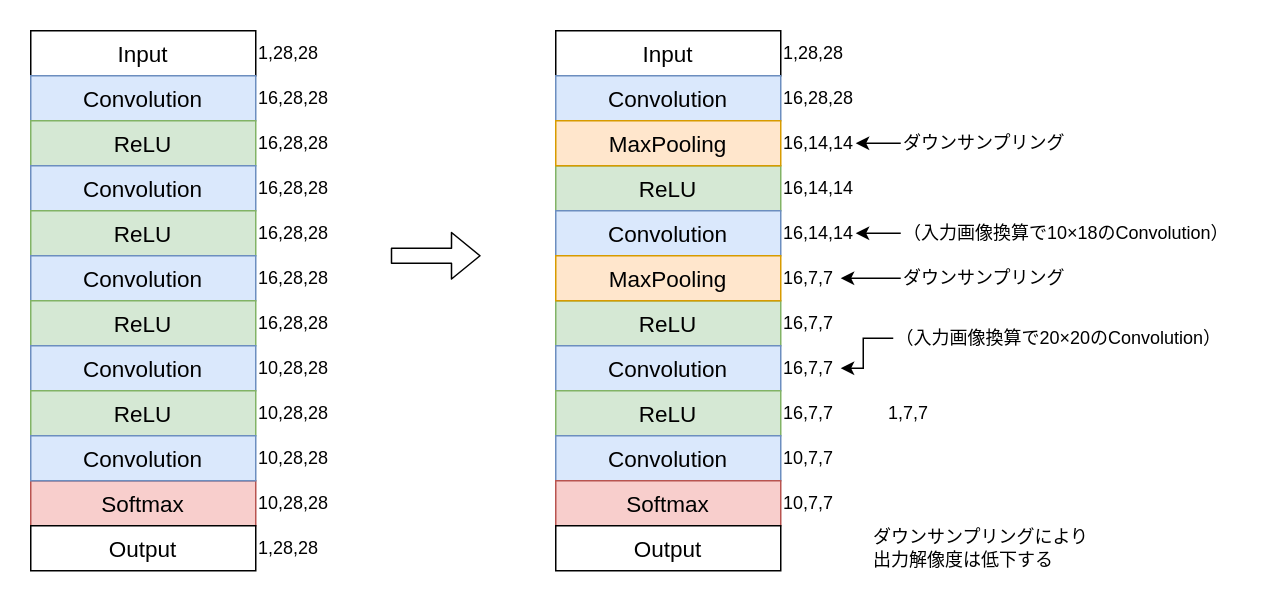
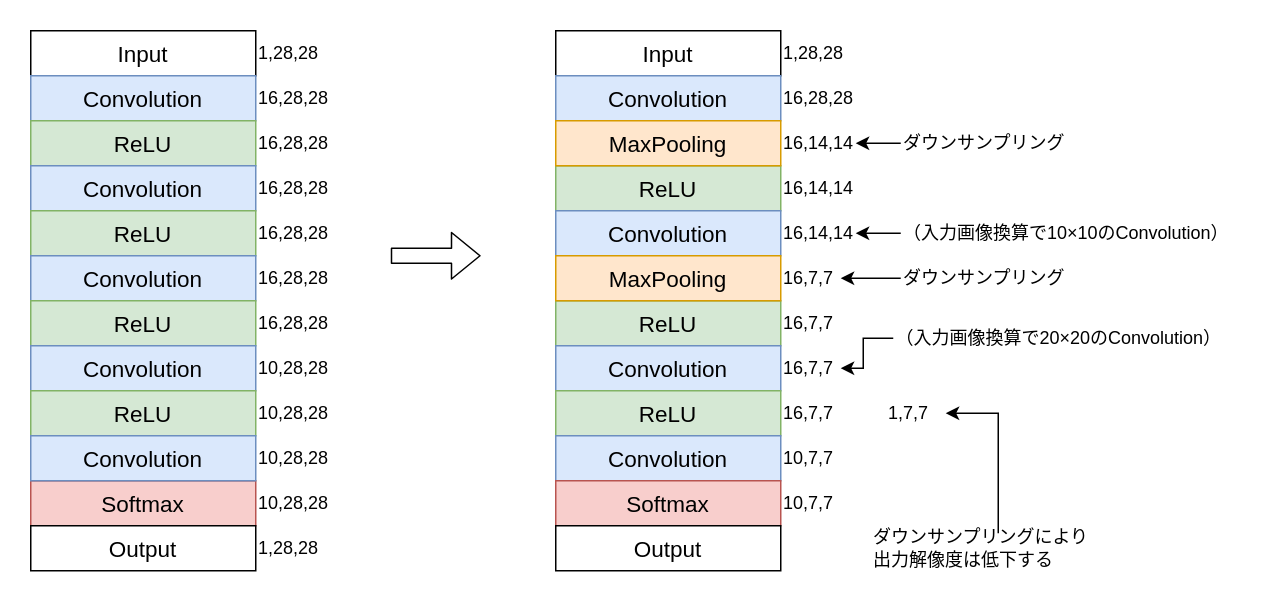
  <mxCell id="0" />
  <mxCell id="1" parent="0" />
  <mxCell id="2" value="&lt;font style=&quot;font-size: 15px&quot;&gt;Input&lt;/font&gt;" style="rounded=0;whiteSpace=wrap;html=1;" parent="1" vertex="1"><mxGeometry x="20" y="20" width="150" height="30" as="geometry" /></mxCell>
  <mxCell id="3" value="&lt;font style=&quot;font-size: 15px&quot;&gt;Convolution&lt;/font&gt;" style="rounded=0;whiteSpace=wrap;html=1;fillColor=#dae8fc;strokeColor=#6c8ebf;" parent="1" vertex="1"><mxGeometry x="20" y="50" width="150" height="30" as="geometry" /></mxCell>
  <mxCell id="4" value="&lt;font style=&quot;font-size: 15px&quot;&gt;ReLU&lt;/font&gt;" style="rounded=0;whiteSpace=wrap;html=1;fillColor=#d5e8d4;strokeColor=#82b366;" parent="1" vertex="1"><mxGeometry x="20" y="80" width="150" height="30" as="geometry" /></mxCell>
  <mxCell id="5" value="&lt;font style=&quot;font-size: 15px&quot;&gt;Convolution&lt;/font&gt;" style="rounded=0;whiteSpace=wrap;html=1;fillColor=#dae8fc;strokeColor=#6c8ebf;" parent="1" vertex="1"><mxGeometry x="20" y="110" width="150" height="30" as="geometry" /></mxCell>
  <mxCell id="6" value="&lt;font style=&quot;font-size: 15px&quot;&gt;ReLU&lt;/font&gt;" style="rounded=0;whiteSpace=wrap;html=1;fillColor=#d5e8d4;strokeColor=#82b366;" parent="1" vertex="1"><mxGeometry x="20" y="140" width="150" height="30" as="geometry" /></mxCell>
  <mxCell id="7" value="&lt;font style=&quot;font-size: 15px&quot;&gt;Convolution&lt;/font&gt;" style="rounded=0;whiteSpace=wrap;html=1;fillColor=#dae8fc;strokeColor=#6c8ebf;" parent="1" vertex="1"><mxGeometry x="20" y="170" width="150" height="30" as="geometry" /></mxCell>
  <mxCell id="8" value="&lt;font style=&quot;font-size: 15px&quot;&gt;ReLU&lt;/font&gt;" style="rounded=0;whiteSpace=wrap;html=1;fillColor=#d5e8d4;strokeColor=#82b366;" parent="1" vertex="1"><mxGeometry x="20" y="200" width="150" height="30" as="geometry" /></mxCell>
  <mxCell id="9" value="&lt;font style=&quot;font-size: 15px&quot;&gt;Convolution&lt;/font&gt;" style="rounded=0;whiteSpace=wrap;html=1;fillColor=#dae8fc;strokeColor=#6c8ebf;" parent="1" vertex="1"><mxGeometry x="20" y="230" width="150" height="30" as="geometry" /></mxCell>
  <mxCell id="10" value="&lt;font style=&quot;font-size: 15px&quot;&gt;ReLU&lt;/font&gt;" style="rounded=0;whiteSpace=wrap;html=1;fillColor=#d5e8d4;strokeColor=#82b366;" parent="1" vertex="1"><mxGeometry x="20" y="260" width="150" height="30" as="geometry" /></mxCell>
  <mxCell id="11" value="&lt;font style=&quot;font-size: 15px&quot;&gt;Softmax&lt;/font&gt;" style="rounded=0;whiteSpace=wrap;html=1;fillColor=#f8cecc;strokeColor=#b85450;" parent="1" vertex="1"><mxGeometry x="20" y="320" width="150" height="30" as="geometry" /></mxCell>
  <mxCell id="12" value="&lt;font style=&quot;font-size: 15px&quot;&gt;Output&lt;/font&gt;" style="rounded=0;whiteSpace=wrap;html=1;" parent="1" vertex="1"><mxGeometry x="20" y="350" width="150" height="30" as="geometry" /></mxCell>
  <mxCell id="13" value="&lt;font style=&quot;font-size: 15px&quot;&gt;Convolution&lt;/font&gt;" style="rounded=0;whiteSpace=wrap;html=1;fillColor=#dae8fc;strokeColor=#6c8ebf;" parent="1" vertex="1"><mxGeometry x="20" y="290" width="150" height="30" as="geometry" /></mxCell>
  <mxCell id="14" value="1,28,28" style="text;html=1;strokeColor=none;fillColor=none;align=left;verticalAlign=middle;whiteSpace=wrap;rounded=0;" parent="1" vertex="1"><mxGeometry x="170" y="25" width="40" height="20" as="geometry" /></mxCell>
  <mxCell id="15" value="16,28,28" style="text;html=1;strokeColor=none;fillColor=none;align=left;verticalAlign=middle;whiteSpace=wrap;rounded=0;" parent="1" vertex="1"><mxGeometry x="170" y="55" width="40" height="20" as="geometry" /></mxCell>
  <mxCell id="16" value="16,28,28" style="text;html=1;strokeColor=none;fillColor=none;align=left;verticalAlign=middle;whiteSpace=wrap;rounded=0;" parent="1" vertex="1"><mxGeometry x="170" y="85" width="40" height="20" as="geometry" /></mxCell>
  <mxCell id="17" value="16,28,28" style="text;html=1;strokeColor=none;fillColor=none;align=left;verticalAlign=middle;whiteSpace=wrap;rounded=0;" parent="1" vertex="1"><mxGeometry x="170" y="115" width="40" height="20" as="geometry" /></mxCell>
  <mxCell id="18" value="16,28,28" style="text;html=1;strokeColor=none;fillColor=none;align=left;verticalAlign=middle;whiteSpace=wrap;rounded=0;" parent="1" vertex="1"><mxGeometry x="170" y="145" width="40" height="20" as="geometry" /></mxCell>
  <mxCell id="19" value="16,28,28" style="text;html=1;strokeColor=none;fillColor=none;align=left;verticalAlign=middle;whiteSpace=wrap;rounded=0;" parent="1" vertex="1"><mxGeometry x="170" y="175" width="40" height="20" as="geometry" /></mxCell>
  <mxCell id="20" value="16,28,28" style="text;html=1;strokeColor=none;fillColor=none;align=left;verticalAlign=middle;whiteSpace=wrap;rounded=0;" parent="1" vertex="1"><mxGeometry x="170" y="205" width="40" height="20" as="geometry" /></mxCell>
  <mxCell id="21" value="10,28,28" style="text;html=1;strokeColor=none;fillColor=none;align=left;verticalAlign=middle;whiteSpace=wrap;rounded=0;" parent="1" vertex="1"><mxGeometry x="170" y="235" width="40" height="20" as="geometry" /></mxCell>
  <mxCell id="22" value="10,28,28" style="text;html=1;strokeColor=none;fillColor=none;align=left;verticalAlign=middle;whiteSpace=wrap;rounded=0;" parent="1" vertex="1"><mxGeometry x="170" y="265" width="40" height="20" as="geometry" /></mxCell>
  <mxCell id="23" value="10,28,28" style="text;html=1;strokeColor=none;fillColor=none;align=left;verticalAlign=middle;whiteSpace=wrap;rounded=0;" parent="1" vertex="1"><mxGeometry x="170" y="295" width="40" height="20" as="geometry" /></mxCell>
  <mxCell id="24" value="10,28,28" style="text;html=1;strokeColor=none;fillColor=none;align=left;verticalAlign=middle;whiteSpace=wrap;rounded=0;" parent="1" vertex="1"><mxGeometry x="170" y="325" width="40" height="20" as="geometry" /></mxCell>
  <mxCell id="25" value="1,28,28" style="text;html=1;strokeColor=none;fillColor=none;align=left;verticalAlign=middle;whiteSpace=wrap;rounded=0;" parent="1" vertex="1"><mxGeometry x="170" y="355" width="40" height="20" as="geometry" /></mxCell>
  <mxCell id="26" value="" style="shape=flexArrow;endArrow=classic;html=1;" parent="1" edge="1"><mxGeometry width="50" height="50" relative="1" as="geometry"><mxPoint x="260" y="170" as="sourcePoint" /><mxPoint x="320" y="170" as="targetPoint" /></mxGeometry></mxCell>
  <mxCell id="27" value="&lt;font style=&quot;font-size: 15px&quot;&gt;Input&lt;/font&gt;" style="rounded=0;whiteSpace=wrap;html=1;" parent="1" vertex="1"><mxGeometry x="370" y="20" width="150" height="30" as="geometry" /></mxCell>
  <mxCell id="28" value="&lt;font style=&quot;font-size: 15px&quot;&gt;Convolution&lt;/font&gt;" style="rounded=0;whiteSpace=wrap;html=1;fillColor=#dae8fc;strokeColor=#6c8ebf;" parent="1" vertex="1"><mxGeometry x="370" y="50" width="150" height="30" as="geometry" /></mxCell>
  <mxCell id="29" value="&lt;font style=&quot;font-size: 15px&quot;&gt;ReLU&lt;/font&gt;" style="rounded=0;whiteSpace=wrap;html=1;fillColor=#d5e8d4;strokeColor=#82b366;" parent="1" vertex="1"><mxGeometry x="370" y="110" width="150" height="30" as="geometry" /></mxCell>
  <mxCell id="30" value="&lt;font style=&quot;font-size: 15px&quot;&gt;Convolution&lt;/font&gt;" style="rounded=0;whiteSpace=wrap;html=1;fillColor=#dae8fc;strokeColor=#6c8ebf;" parent="1" vertex="1"><mxGeometry x="370" y="140" width="150" height="30" as="geometry" /></mxCell>
  <mxCell id="31" value="&lt;font style=&quot;font-size: 15px&quot;&gt;ReLU&lt;/font&gt;" style="rounded=0;whiteSpace=wrap;html=1;fillColor=#d5e8d4;strokeColor=#82b366;" parent="1" vertex="1"><mxGeometry x="370" y="200" width="150" height="30" as="geometry" /></mxCell>
  <mxCell id="32" value="&lt;font style=&quot;font-size: 15px&quot;&gt;Convolution&lt;/font&gt;" style="rounded=0;whiteSpace=wrap;html=1;fillColor=#dae8fc;strokeColor=#6c8ebf;" parent="1" vertex="1"><mxGeometry x="370" y="230" width="150" height="30" as="geometry" /></mxCell>
  <mxCell id="33" value="&lt;font style=&quot;font-size: 15px&quot;&gt;ReLU&lt;/font&gt;" style="rounded=0;whiteSpace=wrap;html=1;fillColor=#d5e8d4;strokeColor=#82b366;" parent="1" vertex="1"><mxGeometry x="370" y="260" width="150" height="30" as="geometry" /></mxCell>
  <mxCell id="34" value="&lt;font style=&quot;font-size: 15px&quot;&gt;Convolution&lt;/font&gt;" style="rounded=0;whiteSpace=wrap;html=1;fillColor=#dae8fc;strokeColor=#6c8ebf;" parent="1" vertex="1"><mxGeometry x="370" y="290" width="150" height="30" as="geometry" /></mxCell>
  <mxCell id="35" value="&lt;font style=&quot;font-size: 15px&quot;&gt;Softmax&lt;/font&gt;" style="rounded=0;whiteSpace=wrap;html=1;fillColor=#f8cecc;strokeColor=#b85450;" parent="1" vertex="1"><mxGeometry x="370" y="320" width="150" height="30" as="geometry" /></mxCell>
  <mxCell id="36" value="&lt;font style=&quot;font-size: 15px&quot;&gt;Output&lt;/font&gt;" style="rounded=0;whiteSpace=wrap;html=1;" parent="1" vertex="1"><mxGeometry x="370" y="350" width="150" height="30" as="geometry" /></mxCell>
  <mxCell id="37" value="1,28,28" style="text;html=1;strokeColor=none;fillColor=none;align=left;verticalAlign=middle;whiteSpace=wrap;rounded=0;" parent="1" vertex="1"><mxGeometry x="520" y="25" width="40" height="20" as="geometry" /></mxCell>
  <mxCell id="38" value="16,28,28" style="text;html=1;strokeColor=none;fillColor=none;align=left;verticalAlign=middle;whiteSpace=wrap;rounded=0;" parent="1" vertex="1"><mxGeometry x="520" y="55" width="40" height="20" as="geometry" /></mxCell>
  <mxCell id="39" value="16,14,14" style="text;html=1;strokeColor=none;fillColor=none;align=left;verticalAlign=middle;whiteSpace=wrap;rounded=0;" parent="1" vertex="1"><mxGeometry x="520" y="115" width="40" height="20" as="geometry" /></mxCell>
  <mxCell id="40" value="16,7,7" style="text;html=1;strokeColor=none;fillColor=none;align=left;verticalAlign=middle;whiteSpace=wrap;rounded=0;" parent="1" vertex="1"><mxGeometry x="520" y="205" width="40" height="20" as="geometry" /></mxCell>
  <mxCell id="41" value="16,7,7" style="text;html=1;strokeColor=none;fillColor=none;align=left;verticalAlign=middle;whiteSpace=wrap;rounded=0;" parent="1" vertex="1"><mxGeometry x="520" y="235" width="40" height="20" as="geometry" /></mxCell>
  <mxCell id="42" value="16,7,7" style="text;html=1;strokeColor=none;fillColor=none;align=left;verticalAlign=middle;whiteSpace=wrap;rounded=0;" parent="1" vertex="1"><mxGeometry x="520" y="265" width="40" height="20" as="geometry" /></mxCell>
  <mxCell id="43" value="10,7,7" style="text;html=1;strokeColor=none;fillColor=none;align=left;verticalAlign=middle;whiteSpace=wrap;rounded=0;" parent="1" vertex="1"><mxGeometry x="520" y="295" width="40" height="20" as="geometry" /></mxCell>
  <mxCell id="44" value="10,7,7" style="text;html=1;strokeColor=none;fillColor=none;align=left;verticalAlign=middle;whiteSpace=wrap;rounded=0;" parent="1" vertex="1"><mxGeometry x="520" y="325" width="40" height="20" as="geometry" /></mxCell>
  <mxCell id="45" value="1,7,7" style="text;html=1;strokeColor=none;fillColor=none;align=left;verticalAlign=middle;whiteSpace=wrap;rounded=0;" parent="1" vertex="1"><mxGeometry x="590" y="265" width="40" height="20" as="geometry" /></mxCell>
  <mxCell id="46" value="&lt;font style=&quot;font-size: 15px&quot;&gt;MaxPooling&lt;/font&gt;" style="rounded=0;whiteSpace=wrap;html=1;fillColor=#ffe6cc;strokeColor=#d79b00;" parent="1" vertex="1"><mxGeometry x="370" y="80" width="150" height="30" as="geometry" /></mxCell>
  <mxCell id="47" value="16,14,14" style="text;html=1;strokeColor=none;fillColor=none;align=left;verticalAlign=middle;whiteSpace=wrap;rounded=0;" parent="1" vertex="1"><mxGeometry x="520" y="85" width="40" height="20" as="geometry" /></mxCell>
  <mxCell id="48" value="16,14,14" style="text;html=1;strokeColor=none;fillColor=none;align=left;verticalAlign=middle;whiteSpace=wrap;rounded=0;" parent="1" vertex="1"><mxGeometry x="520" y="145" width="40" height="20" as="geometry" /></mxCell>
  <mxCell id="49" value="&lt;font style=&quot;font-size: 15px&quot;&gt;MaxPooling&lt;/font&gt;" style="rounded=0;whiteSpace=wrap;html=1;fillColor=#ffe6cc;strokeColor=#d79b00;" parent="1" vertex="1"><mxGeometry x="370" y="170" width="150" height="30" as="geometry" /></mxCell>
  <mxCell id="50" value="16,7,7" style="text;html=1;strokeColor=none;fillColor=none;align=left;verticalAlign=middle;whiteSpace=wrap;rounded=0;" parent="1" vertex="1"><mxGeometry x="520" y="175" width="40" height="20" as="geometry" /></mxCell>
+ <mxCell id="51" style="edgeStyle=orthogonalEdgeStyle;rounded=0;orthogonalLoop=1;jettySize=auto;html=1;entryX=1;entryY=0.5;entryDx=0;entryDy=0;" parent="1" source="52" target="45" edge="1"><mxGeometry relative="1" as="geometry" /></mxCell>
  <mxCell id="52" value="ダウンサンプリングにより&lt;br&gt;出力解像度は低下する" style="text;html=1;strokeColor=none;fillColor=none;align=left;verticalAlign=middle;whiteSpace=wrap;rounded=0;" parent="1" vertex="1"><mxGeometry x="580" y="355" width="170" height="20" as="geometry" /></mxCell>
  <mxCell id="53" style="edgeStyle=orthogonalEdgeStyle;rounded=0;orthogonalLoop=1;jettySize=auto;html=1;entryX=1.25;entryY=0.5;entryDx=0;entryDy=0;entryPerimeter=0;" parent="1" source="54" target="47" edge="1"><mxGeometry relative="1" as="geometry" /></mxCell>
  <mxCell id="54" value="ダウンサンプリング" style="text;html=1;strokeColor=none;fillColor=none;align=left;verticalAlign=middle;whiteSpace=wrap;rounded=0;" parent="1" vertex="1"><mxGeometry x="600" y="85" width="170" height="20" as="geometry" /></mxCell>
  <mxCell id="55" style="edgeStyle=orthogonalEdgeStyle;rounded=0;orthogonalLoop=1;jettySize=auto;html=1;entryX=1;entryY=0.5;entryDx=0;entryDy=0;" parent="1" source="56" target="50" edge="1"><mxGeometry relative="1" as="geometry" /></mxCell>
  <mxCell id="56" value="ダウンサンプリング" style="text;html=1;strokeColor=none;fillColor=none;align=left;verticalAlign=middle;whiteSpace=wrap;rounded=0;" parent="1" vertex="1"><mxGeometry x="600" y="175" width="170" height="20" as="geometry" /></mxCell>
  <mxCell id="57" style="edgeStyle=orthogonalEdgeStyle;rounded=0;orthogonalLoop=1;jettySize=auto;html=1;" parent="1" source="58" edge="1"><mxGeometry relative="1" as="geometry"><mxPoint x="570" y="155" as="targetPoint" /></mxGeometry></mxCell>
- <mxCell id="58" value="（入力画像換算で10×18のConvolution）" style="text;html=1;strokeColor=none;fillColor=none;align=left;verticalAlign=middle;whiteSpace=wrap;rounded=0;" parent="1" vertex="1"><mxGeometry x="600" y="145" width="220" height="20" as="geometry" /></mxCell>
+ <mxCell id="58" value="（入力画像換算で10×10のConvolution）" style="text;html=1;strokeColor=none;fillColor=none;align=left;verticalAlign=middle;whiteSpace=wrap;rounded=0;" parent="1" vertex="1"><mxGeometry x="600" y="145" width="220" height="20" as="geometry" /></mxCell>
  <mxCell id="59" style="edgeStyle=orthogonalEdgeStyle;rounded=0;orthogonalLoop=1;jettySize=auto;html=1;entryX=1;entryY=0.5;entryDx=0;entryDy=0;" parent="1" source="60" target="41" edge="1"><mxGeometry relative="1" as="geometry" /></mxCell>
  <mxCell id="60" value="（入力画像換算で20×20のConvolution）" style="text;html=1;strokeColor=none;fillColor=none;align=left;verticalAlign=middle;whiteSpace=wrap;rounded=0;" parent="1" vertex="1"><mxGeometry x="595" y="215" width="220" height="20" as="geometry" /></mxCell>
